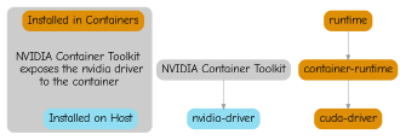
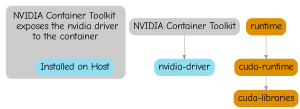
  digraph {
    fontname="Comic Neue"
    node [color="#de8f05" fontcolor=black fontname="Comic Neue" fontsize=22 penwidth=4 shape=box style="rounded,filled"]
    edge [color="#999999" fontname="Comic Neue" style=invis]
-   n1 [label="Installed in Containers"]
    n2 [color="#cccccc" label="NVIDIA Container Toolkit \n exposes the nvidia driver\nto the container"]
    n3 [color="#91DDF2" label="Installed on Host"]
    n4 [color="#cccccc" label="NVIDIA Container Toolkit"]
    n5 [label=runtime]
-   "cuda-runtime" [label="container-runtime"]
-   "cuda-libraries" [label="cuda-driver"]
+   "cuda-runtime"
+   "cuda-libraries"
    "nvidia-driver" [color="#91DDF2"]
    subgraph cluster_1 {
      color="#cccccc"
      style="rounded,filled"
-     n1
      n2
      n3
    }
-   n1 -> n2
-   n1 -> n4
    n2 -> n3
    n4 -> n3
    n4 -> "nvidia-driver" [style=""]
    n5 -> "cuda-runtime" [style=""]
    "cuda-runtime" -> "cuda-libraries" [style=""]
  }
